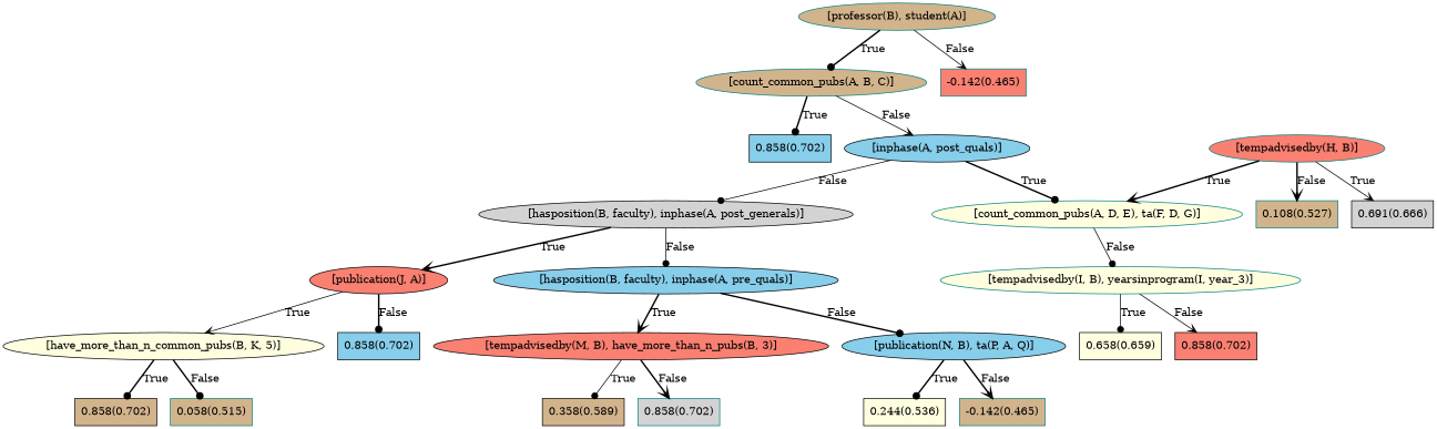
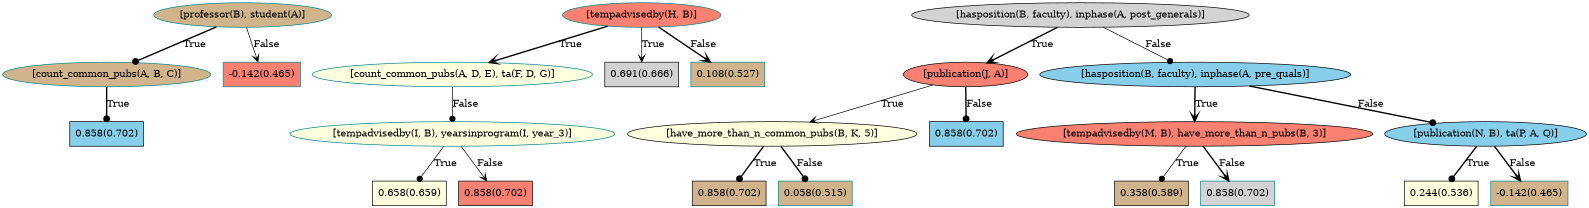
  digraph {
    node [color=black fillcolor=tan style=filled shape=box]
    edge [arrowhead=dot style=bold]
    n1 [color=teal label="[professor(B), student(A)]" shape=""]
    n2 [color=teal label="[count_common_pubs(A, B, C)]" shape=""]
    n3 [color=teal fillcolor=salmon label="-0.142(0.465)"]
    n4 [fillcolor=skyblue label="0.858(0.702)"]
-   n5 [fillcolor=skyblue label="[inphase(A, post_quals)]" shape=""]
    n6 [color=teal fillcolor=lightyellow label="[count_common_pubs(A, D, E), ta(F, D, G)]" shape=""]
    n7 [fillcolor=lightgrey label="[hasposition(B, faculty), inphase(A, post_generals)]" shape=""]
    n8 [color=teal fillcolor=lightyellow label="[tempadvisedby(I, B), yearsinprogram(I, year_3)]" shape=""]
    n9 [fillcolor=salmon label="[publication(J, A)]" shape=""]
    n10 [fillcolor=skyblue label="[hasposition(B, faculty), inphase(A, pre_quals)]" shape=""]
    n11 [color=teal fillcolor=salmon label="[tempadvisedby(H, B)]" shape=""]
    n12 [fillcolor=lightgrey label="0.691(0.666)"]
    n13 [color=teal label="0.108(0.527)"]
    n14 [fillcolor=lightyellow label="0.658(0.659)"]
    n15 [fillcolor=salmon label="0.858(0.702)"]
    n16 [fillcolor=lightyellow label="[have_more_than_n_common_pubs(B, K, 5)]" shape=""]
    n17 [fillcolor=skyblue label="0.858(0.702)"]
    n18 [fillcolor=salmon label="[tempadvisedby(M, B), have_more_than_n_pubs(B, 3)]" shape=""]
    n19 [fillcolor=skyblue label="[publication(N, B), ta(P, A, Q)]" shape=""]
    n20 [label="0.858(0.702)"]
    n21 [color=teal label="0.058(0.515)"]
    n22 [label="0.358(0.589)"]
    n23 [color=teal fillcolor=lightgrey label="0.858(0.702)"]
    n24 [fillcolor=lightyellow label="0.244(0.536)"]
    n25 [color=teal label="-0.142(0.465)"]
    n1 -> n2 [label=True]
    n1 -> n3 [arrowhead=vee label=False style=solid]
    n2 -> n4 [label=True]
-   n2 -> n5 [arrowhead=vee label=False style=solid]
-   n5 -> n6 [label=True]
-   n5 -> n7 [label=False style=solid]
    n6 -> n8 [label=False style=solid]
    n7 -> n9 [arrowhead=vee label=True]
    n7 -> n10 [label=False style=solid]
    n8 -> n14 [label=True style=solid]
    n8 -> n15 [arrowhead=vee label=False style=solid]
    n9 -> n16 [arrowhead=vee label=True style=solid]
    n9 -> n17 [label=False]
    n10 -> n18 [arrowhead=vee label=True]
    n10 -> n19 [label=False]
    n11 -> n6 [arrowhead=vee label=True]
    n11 -> n12 [arrowhead=vee label=True style=solid]
    n11 -> n13 [arrowhead=vee label=False]
    n16 -> n20 [label=True]
    n16 -> n21 [label=False]
    n18 -> n22 [label=True style=solid]
    n18 -> n23 [arrowhead=vee label=False]
    n19 -> n24 [label=True]
    n19 -> n25 [arrowhead=vee label=False]
  }
